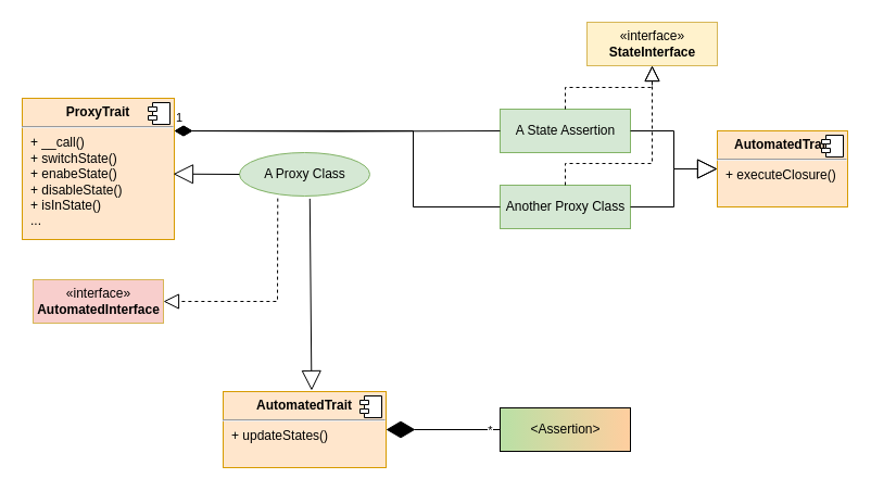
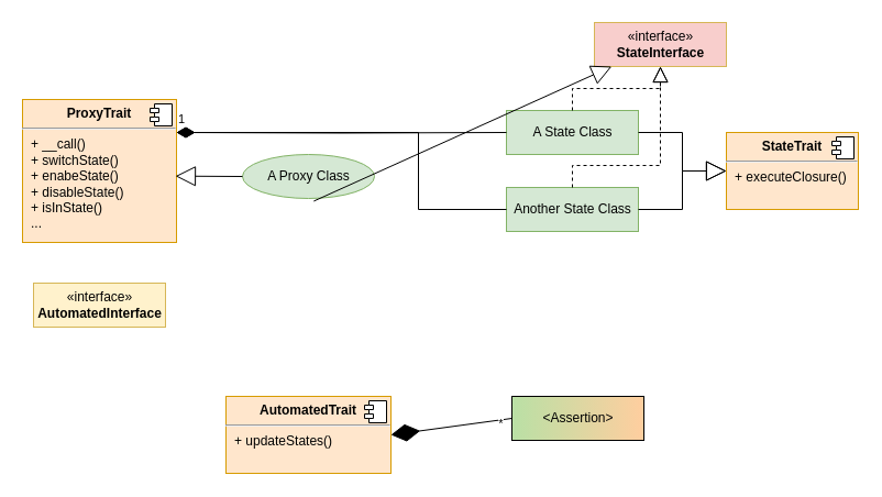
  <mxCell id="0" />
  <mxCell id="1" parent="0" />
- <mxCell id="2" value="«interface»&lt;br&gt;&lt;b&gt;StateInterface&lt;/b&gt;" style="html=1;fillColor=#fff2cc;strokeColor=#d6b656;" parent="1" vertex="1"><mxGeometry x="540" y="20" width="120" height="40" as="geometry" /></mxCell>
+ <mxCell id="2" value="«interface»&lt;br&gt;&lt;b&gt;StateInterface&lt;/b&gt;" style="html=1;fillColor=#f8cecc;strokeColor=#d6b656;" parent="1" vertex="1"><mxGeometry x="540" y="20" width="120" height="40" as="geometry" /></mxCell>
  <mxCell id="3" value="&lt;p style=&quot;margin:0px;margin-top:6px;text-align:center;&quot;&gt;&lt;b&gt;ProxyTrait&lt;/b&gt;&lt;/p&gt;&lt;hr&gt;&lt;p style=&quot;margin:0px;margin-left:8px;&quot;&gt;+ __call()&lt;/p&gt;&lt;p style=&quot;margin:0px;margin-left:8px;&quot;&gt;+ switchState()&lt;/p&gt;&lt;p style=&quot;margin:0px;margin-left:8px;&quot;&gt;+ enabeState()&lt;/p&gt;&lt;p style=&quot;margin:0px;margin-left:8px;&quot;&gt;+ disableState()&lt;/p&gt;&lt;p style=&quot;margin:0px;margin-left:8px;&quot;&gt;+ isInState()&lt;/p&gt;&lt;p style=&quot;margin:0px;margin-left:8px;&quot;&gt;...&lt;/p&gt;" style="align=left;overflow=fill;html=1;dropTarget=0;fillColor=#ffe6cc;strokeColor=#d79b00;" parent="1" vertex="1"><mxGeometry x="20" y="90" width="140" height="130" as="geometry" /></mxCell>
  <mxCell id="4" value="" style="shape=component;jettyWidth=8;jettyHeight=4;" parent="3" vertex="1"><mxGeometry x="1" width="20" height="20" relative="1" as="geometry"><mxPoint x="-24" y="4" as="offset" /></mxGeometry></mxCell>
- <mxCell id="5" value="&lt;p style=&quot;margin:0px;margin-top:6px;text-align:center;&quot;&gt;&lt;b&gt;AutomatedTrait&lt;/b&gt;&lt;/p&gt;&lt;hr&gt;&lt;p style=&quot;margin:0px;margin-left:8px;&quot;&gt;+ executeClosure()&lt;/p&gt;" style="align=left;overflow=fill;html=1;dropTarget=0;fillColor=#ffe6cc;strokeColor=#d79b00;" parent="1" vertex="1"><mxGeometry x="660" y="120" width="120" height="70" as="geometry" /></mxCell>
+ <mxCell id="5" value="&lt;p style=&quot;margin:0px;margin-top:6px;text-align:center;&quot;&gt;&lt;b&gt;StateTrait&lt;/b&gt;&lt;/p&gt;&lt;hr&gt;&lt;p style=&quot;margin:0px;margin-left:8px;&quot;&gt;+ executeClosure()&lt;/p&gt;" style="align=left;overflow=fill;html=1;dropTarget=0;fillColor=#ffe6cc;strokeColor=#d79b00;" parent="1" vertex="1"><mxGeometry x="660" y="120" width="120" height="70" as="geometry" /></mxCell>
  <mxCell id="6" value="" style="shape=component;jettyWidth=8;jettyHeight=4;" parent="5" vertex="1"><mxGeometry x="1" width="20" height="20" relative="1" as="geometry"><mxPoint x="-24" y="4" as="offset" /></mxGeometry></mxCell>
  <mxCell id="7" value="A Proxy Class" style="ellipse;html=1;fillColor=#d5e8d4;strokeColor=#82b366;" parent="1" vertex="1"><mxGeometry x="220" y="140" width="120" height="40" as="geometry" /></mxCell>
- <mxCell id="8" value="A State Assertion" style="html=1;fillColor=#d5e8d4;strokeColor=#82b366;" parent="1" vertex="1"><mxGeometry x="460" y="100" width="120" height="40" as="geometry" /></mxCell>
- <mxCell id="9" value="Another Proxy Class" style="html=1;fillColor=#d5e8d4;strokeColor=#82b366;" parent="1" vertex="1"><mxGeometry x="460" y="170" width="120" height="40" as="geometry" /></mxCell>
+ <mxCell id="8" value="A State Class" style="html=1;fillColor=#d5e8d4;strokeColor=#82b366;" parent="1" vertex="1"><mxGeometry x="460" y="100" width="120" height="40" as="geometry" /></mxCell>
+ <mxCell id="9" value="Another State Class" style="html=1;fillColor=#d5e8d4;strokeColor=#82b366;" parent="1" vertex="1"><mxGeometry x="460" y="170" width="120" height="40" as="geometry" /></mxCell>
  <mxCell id="10" value="1" style="endArrow=none;html=1;endSize=12;startArrow=diamondThin;startSize=14;startFill=1;edgeStyle=orthogonalEdgeStyle;align=left;verticalAlign=bottom;rounded=0;entryX=0;entryY=0.5;entryDx=0;entryDy=0;endFill=0;" parent="1" target="8" edge="1"><mxGeometry x="-1" y="3" relative="1" as="geometry"><mxPoint x="160" y="120" as="sourcePoint" /><mxPoint x="470" y="110" as="targetPoint" /></mxGeometry></mxCell>
  <mxCell id="11" value="1" style="endArrow=none;html=1;endSize=12;startArrow=diamondThin;startSize=14;startFill=1;edgeStyle=orthogonalEdgeStyle;align=left;verticalAlign=bottom;rounded=0;entryX=0;entryY=0.5;entryDx=0;entryDy=0;endFill=0;" parent="1" target="9" edge="1"><mxGeometry x="-1" y="3" relative="1" as="geometry"><mxPoint x="160" y="120" as="sourcePoint" /><mxPoint x="470" y="130" as="targetPoint" /><Array as="points"><mxPoint x="380" y="120" /><mxPoint x="380" y="190" /></Array></mxGeometry></mxCell>
  <mxCell id="12" value="" style="endArrow=block;dashed=1;endFill=0;endSize=12;html=1;rounded=0;exitX=0.5;exitY=0;exitDx=0;exitDy=0;entryX=0.5;entryY=1;entryDx=0;entryDy=0;" parent="1" source="8" target="2" edge="1"><mxGeometry width="160" relative="1" as="geometry"><mxPoint x="310" y="110" as="sourcePoint" /><mxPoint x="470" y="110" as="targetPoint" /><Array as="points"><mxPoint x="520" y="80" /><mxPoint x="600" y="80" /></Array></mxGeometry></mxCell>
  <mxCell id="13" value="" style="endArrow=block;endSize=12;dashed=1;html=1;rounded=0;exitX=0.5;exitY=0;exitDx=0;exitDy=0;endFill=0;" parent="1" source="9" edge="1"><mxGeometry width="160" relative="1" as="geometry"><mxPoint x="370" y="100" as="sourcePoint" /><mxPoint x="600" y="60" as="targetPoint" /><Array as="points"><mxPoint x="520" y="150" /><mxPoint x="600" y="150" /></Array></mxGeometry></mxCell>
  <mxCell id="14" value="" style="endArrow=block;endSize=16;endFill=0;html=1;rounded=0;entryX=0.993;entryY=0.536;entryDx=0;entryDy=0;entryPerimeter=0;exitX=0;exitY=0.5;exitDx=0;exitDy=0;" parent="1" source="7" target="3" edge="1"><mxGeometry x="0.006" y="-39" width="160" relative="1" as="geometry"><mxPoint x="120" y="120" as="sourcePoint" /><mxPoint x="280" y="120" as="targetPoint" /><mxPoint as="offset" /></mxGeometry></mxCell>
  <mxCell id="15" value="" style="endArrow=block;endSize=16;endFill=0;html=1;rounded=0;entryX=0;entryY=0.5;entryDx=0;entryDy=0;exitX=1;exitY=0.5;exitDx=0;exitDy=0;" parent="1" source="8" target="5" edge="1"><mxGeometry x="0.006" y="-39" width="160" relative="1" as="geometry"><mxPoint x="230" y="170" as="sourcePoint" /><mxPoint x="169.02" y="169.96" as="targetPoint" /><mxPoint as="offset" /><Array as="points"><mxPoint x="620" y="120" /><mxPoint x="620" y="155" /></Array></mxGeometry></mxCell>
  <mxCell id="16" value="" style="endArrow=block;endSize=16;endFill=0;html=1;rounded=0;entryX=0;entryY=0.5;entryDx=0;entryDy=0;" parent="1" target="5" edge="1"><mxGeometry x="0.006" y="-39" width="160" relative="1" as="geometry"><mxPoint x="580" y="190" as="sourcePoint" /><mxPoint x="660" y="205" as="targetPoint" /><mxPoint as="offset" /><Array as="points"><mxPoint x="620" y="190" /><mxPoint x="620" y="155" /></Array></mxGeometry></mxCell>
- <mxCell id="17" value="«interface»&lt;br&gt;&lt;b&gt;AutomatedInterface&lt;/b&gt;" style="html=1;fillColor=#f8cecc;strokeColor=#d6b656;" parent="1" vertex="1"><mxGeometry x="30" y="257" width="120" height="40" as="geometry" /></mxCell>
- <mxCell id="18" value="" style="endArrow=block;dashed=1;endFill=0;endSize=12;html=1;rounded=0;exitX=0.294;exitY=1.053;exitDx=0;exitDy=0;entryX=1;entryY=0.5;entryDx=0;entryDy=0;exitPerimeter=0;" parent="1" source="7" target="17" edge="1"><mxGeometry width="160" relative="1" as="geometry"><mxPoint x="290" y="150" as="sourcePoint" /><mxPoint x="290" y="70" as="targetPoint" /><Array as="points"><mxPoint x="255" y="277" /></Array></mxGeometry></mxCell>
+ <mxCell id="17" value="«interface»&lt;br&gt;&lt;b&gt;AutomatedInterface&lt;/b&gt;" style="html=1;fillColor=#fff2cc;strokeColor=#d6b656;" parent="1" vertex="1"><mxGeometry x="30" y="257" width="120" height="40" as="geometry" /></mxCell>
  <mxCell id="19" value="&lt;p style=&quot;margin:0px;margin-top:6px;text-align:center;&quot;&gt;&lt;b&gt;AutomatedTrait&lt;/b&gt;&lt;/p&gt;&lt;hr&gt;&lt;p style=&quot;margin:0px;margin-left:8px;&quot;&gt;+ updateStates()&lt;/p&gt;" style="align=left;overflow=fill;html=1;dropTarget=0;fillColor=#ffe6cc;strokeColor=#d79b00;" parent="1" vertex="1"><mxGeometry x="205" y="360" width="150" height="70" as="geometry" /></mxCell>
  <mxCell id="20" value="" style="shape=component;jettyWidth=8;jettyHeight=4;" parent="19" vertex="1"><mxGeometry x="1" width="20" height="20" relative="1" as="geometry"><mxPoint x="-24" y="4" as="offset" /></mxGeometry></mxCell>
- <mxCell id="21" value="" style="endArrow=block;endSize=16;endFill=0;html=1;rounded=0;entryX=0.543;entryY=-0.014;entryDx=0;entryDy=0;entryPerimeter=0;exitX=0.54;exitY=1.061;exitDx=0;exitDy=0;exitPerimeter=0;" parent="1" source="7" target="19" edge="1"><mxGeometry x="0.006" y="-39" width="160" relative="1" as="geometry"><mxPoint x="230" y="170" as="sourcePoint" /><mxPoint x="169.02" y="169.68" as="targetPoint" /><mxPoint as="offset" /></mxGeometry></mxCell>
- <mxCell id="22" value="&amp;lt;Assertion&amp;gt;" style="html=1;gradientColor=#B9E0A5;fillColor=#FFCE9F;gradientDirection=west;" parent="1" vertex="1"><mxGeometry x="460" y="375" width="120" height="40" as="geometry" /></mxCell>
+ <mxCell id="21" value="" style="endArrow=block;endSize=16;endFill=0;html=1;rounded=0;exitX=0.54;exitY=1.061;exitDx=0;exitDy=0;exitPerimeter=0;" parent="1" source="7" target="2" edge="1"><mxGeometry x="0.006" y="-39" width="160" relative="1" as="geometry"><mxPoint x="230" y="170" as="sourcePoint" /><mxPoint x="169.02" y="169.68" as="targetPoint" /><mxPoint as="offset" /></mxGeometry></mxCell>
+ <mxCell id="22" value="&amp;lt;Assertion&amp;gt;" style="html=1;gradientColor=#B9E0A5;fillColor=#FFCE9F;gradientDirection=west;" parent="1" vertex="1"><mxGeometry x="465" y="360" width="120" height="40" as="geometry" /></mxCell>
  <mxCell id="23" value="" style="endArrow=diamondThin;endFill=1;endSize=24;html=1;rounded=0;entryX=1;entryY=0.5;entryDx=0;entryDy=0;exitX=0;exitY=0.5;exitDx=0;exitDy=0;" parent="1" source="22" target="19" edge="1"><mxGeometry width="160" relative="1" as="geometry"><mxPoint x="220" y="290" as="sourcePoint" /><mxPoint x="380" y="290" as="targetPoint" /></mxGeometry></mxCell>
  <mxCell id="24" value="*" style="edgeLabel;html=1;align=center;verticalAlign=middle;resizable=0;points=[];" parent="23" vertex="1" connectable="0"><mxGeometry x="-0.438" y="-2" relative="1" as="geometry"><mxPoint x="20" y="2" as="offset" /></mxGeometry></mxCell>
